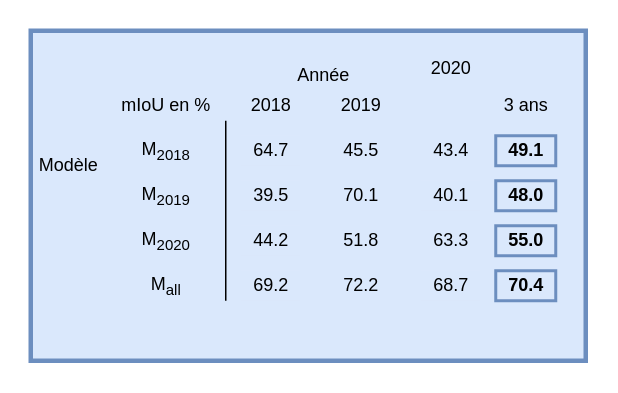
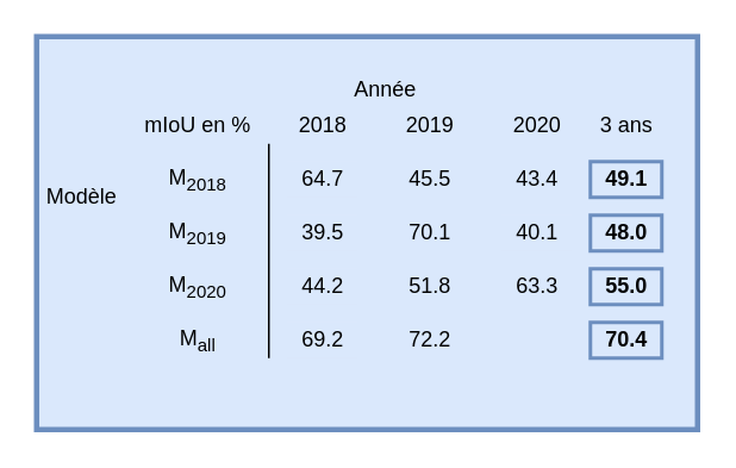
  <mxCell id="0" />
  <mxCell id="1" parent="0" />
  <mxCell id="2" value="" style="rounded=0;whiteSpace=wrap;html=1;labelBackgroundColor=none;strokeColor=#6c8ebf;strokeWidth=3;fillColor=#dae8fc;" parent="1" vertex="1"><mxGeometry x="20" y="20" width="370" height="220" as="geometry" /></mxCell>
  <mxCell id="3" value="Modèle" style="text;html=1;align=center;verticalAlign=middle;resizable=0;points=[];autosize=1;strokeColor=none;" parent="1" vertex="1"><mxGeometry x="20" y="100" width="50" height="20" as="geometry" /></mxCell>
  <mxCell id="4" value="2018" style="text;html=1;align=center;verticalAlign=middle;resizable=0;points=[];autosize=1;strokeColor=none;" parent="1" vertex="1"><mxGeometry x="160" y="60" width="40" height="20" as="geometry" /></mxCell>
  <mxCell id="5" value="&lt;div&gt;2019&lt;/div&gt;" style="text;html=1;align=center;verticalAlign=middle;resizable=0;points=[];autosize=1;strokeColor=none;" parent="1" vertex="1"><mxGeometry x="220" y="60" width="40" height="20" as="geometry" /></mxCell>
- <mxCell id="6" value="&lt;div&gt;2020&lt;/div&gt;" style="text;html=1;align=center;verticalAlign=middle;resizable=0;points=[];autosize=1;strokeColor=none;" parent="1" vertex="1"><mxGeometry x="280" y="35" width="40" height="20" as="geometry" /></mxCell>
+ <mxCell id="6" value="&lt;div&gt;2020&lt;/div&gt;" style="text;html=1;align=center;verticalAlign=middle;resizable=0;points=[];autosize=1;strokeColor=none;" parent="1" vertex="1"><mxGeometry x="280" y="60" width="40" height="20" as="geometry" /></mxCell>
  <mxCell id="7" value="3 ans" style="text;html=1;align=center;verticalAlign=middle;resizable=0;points=[];autosize=1;strokeColor=none;" parent="1" vertex="1"><mxGeometry x="330" y="60" width="40" height="20" as="geometry" /></mxCell>
  <mxCell id="8" value="&lt;div&gt;M&lt;sub&gt;2018&lt;/sub&gt;&lt;/div&gt;" style="text;html=1;align=center;verticalAlign=middle;resizable=0;points=[];autosize=1;strokeColor=none;" parent="1" vertex="1"><mxGeometry x="85" y="90" width="50" height="20" as="geometry" /></mxCell>
  <mxCell id="9" value="M&lt;sub&gt;all&lt;/sub&gt;" style="text;html=1;align=center;verticalAlign=middle;resizable=0;points=[];autosize=1;strokeColor=none;" parent="1" vertex="1"><mxGeometry x="90" y="180" width="40" height="20" as="geometry" /></mxCell>
  <mxCell id="10" value="64.7" style="text;html=1;align=center;verticalAlign=middle;resizable=0;points=[];autosize=1;strokeWidth=2;fillColor=#dae8fc;" parent="1" vertex="1"><mxGeometry x="160" y="90" width="40" height="20" as="geometry" /></mxCell>
  <mxCell id="11" value="45.5" style="text;html=1;align=center;verticalAlign=middle;resizable=0;points=[];autosize=1;strokeColor=none;" parent="1" vertex="1"><mxGeometry x="220" y="90" width="40" height="20" as="geometry" /></mxCell>
  <mxCell id="12" value="43.4" style="text;html=1;align=center;verticalAlign=middle;resizable=0;points=[];autosize=1;fontStyle=0;labelBorderColor=none;strokeWidth=2;" parent="1" vertex="1"><mxGeometry x="280" y="90" width="40" height="20" as="geometry" /></mxCell>
  <mxCell id="13" value="&lt;b&gt;49.1&lt;/b&gt;" style="text;html=1;align=center;verticalAlign=middle;resizable=0;points=[];autosize=1;strokeWidth=2;strokeColor=#6c8ebf;fillColor=#dae8fc;" parent="1" vertex="1"><mxGeometry x="330" y="90" width="40" height="20" as="geometry" /></mxCell>
  <mxCell id="14" value="39.5" style="text;html=1;align=center;verticalAlign=middle;resizable=0;points=[];autosize=1;fillColor=#dae8fc;strokeWidth=2;" parent="1" vertex="1"><mxGeometry x="160" y="120" width="40" height="20" as="geometry" /></mxCell>
  <mxCell id="15" value="70.1" style="text;html=1;align=center;verticalAlign=middle;resizable=0;points=[];autosize=1;strokeColor=none;" parent="1" vertex="1"><mxGeometry x="220" y="120" width="40" height="20" as="geometry" /></mxCell>
  <mxCell id="16" value="40.1" style="text;html=1;align=center;verticalAlign=middle;resizable=0;points=[];autosize=1;fontStyle=0;fillColor=#dae8fc;strokeWidth=2;" parent="1" vertex="1"><mxGeometry x="280" y="120" width="40" height="20" as="geometry" /></mxCell>
  <mxCell id="17" value="&lt;b&gt;48.0&lt;/b&gt;" style="text;html=1;align=center;verticalAlign=middle;resizable=0;points=[];autosize=1;fillColor=#dae8fc;strokeColor=#6c8ebf;strokeWidth=2;" parent="1" vertex="1"><mxGeometry x="330" y="120" width="40" height="20" as="geometry" /></mxCell>
  <mxCell id="18" value="Année" style="text;html=1;align=center;verticalAlign=middle;resizable=0;points=[];autosize=1;strokeColor=none;" parent="1" vertex="1"><mxGeometry x="190" y="40" width="50" height="20" as="geometry" /></mxCell>
  <mxCell id="19" value="mIoU en %" style="text;html=1;align=center;verticalAlign=middle;resizable=0;points=[];autosize=1;strokeColor=none;" parent="1" vertex="1"><mxGeometry x="75" y="60" width="70" height="20" as="geometry" /></mxCell>
  <mxCell id="20" value="" style="endArrow=none;html=1;fontColor=#FF3333;" parent="1" edge="1"><mxGeometry width="50" height="50" relative="1" as="geometry"><mxPoint x="150" y="200" as="sourcePoint" /><mxPoint x="150" y="80" as="targetPoint" /></mxGeometry></mxCell>
  <mxCell id="21" value="&lt;div&gt;M&lt;sub&gt;2019&lt;/sub&gt;&lt;/div&gt;" style="text;html=1;align=center;verticalAlign=middle;resizable=0;points=[];autosize=1;strokeColor=none;" vertex="1" parent="1"><mxGeometry x="85" y="120" width="50" height="20" as="geometry" /></mxCell>
  <mxCell id="22" value="&lt;div&gt;M&lt;sub&gt;2020&lt;/sub&gt;&lt;/div&gt;" style="text;html=1;align=center;verticalAlign=middle;resizable=0;points=[];autosize=1;strokeColor=none;" vertex="1" parent="1"><mxGeometry x="85" y="150" width="50" height="20" as="geometry" /></mxCell>
  <mxCell id="23" value="69.2" style="text;html=1;align=center;verticalAlign=middle;resizable=0;points=[];autosize=1;fillColor=#dae8fc;strokeWidth=2;" vertex="1" parent="1"><mxGeometry x="160" y="180" width="40" height="20" as="geometry" /></mxCell>
  <mxCell id="24" value="72.2" style="text;html=1;align=center;verticalAlign=middle;resizable=0;points=[];autosize=1;strokeColor=none;" vertex="1" parent="1"><mxGeometry x="220" y="180" width="40" height="20" as="geometry" /></mxCell>
- <mxCell id="25" value="68.7" style="text;html=1;align=center;verticalAlign=middle;resizable=0;points=[];autosize=1;fontStyle=0;fillColor=#dae8fc;strokeWidth=2;" vertex="1" parent="1"><mxGeometry x="280" y="180" width="40" height="20" as="geometry" /></mxCell>
  <mxCell id="26" value="&lt;b&gt;70.4&lt;/b&gt;" style="text;html=1;align=center;verticalAlign=middle;resizable=0;points=[];autosize=1;fillColor=#dae8fc;strokeColor=#6c8ebf;strokeWidth=2;" vertex="1" parent="1"><mxGeometry x="330" y="180" width="40" height="20" as="geometry" /></mxCell>
  <mxCell id="27" value="44.2" style="text;html=1;align=center;verticalAlign=middle;resizable=0;points=[];autosize=1;strokeWidth=2;fillColor=#dae8fc;" vertex="1" parent="1"><mxGeometry x="160" y="150" width="40" height="20" as="geometry" /></mxCell>
  <mxCell id="28" value="51.8" style="text;html=1;align=center;verticalAlign=middle;resizable=0;points=[];autosize=1;strokeColor=none;" vertex="1" parent="1"><mxGeometry x="220" y="150" width="40" height="20" as="geometry" /></mxCell>
  <mxCell id="29" value="63.3" style="text;html=1;align=center;verticalAlign=middle;resizable=0;points=[];autosize=1;fontStyle=0;labelBorderColor=none;strokeWidth=2;" vertex="1" parent="1"><mxGeometry x="280" y="150" width="40" height="20" as="geometry" /></mxCell>
  <mxCell id="30" value="&lt;b&gt;55.0&lt;/b&gt;" style="text;html=1;align=center;verticalAlign=middle;resizable=0;points=[];autosize=1;strokeWidth=2;strokeColor=#6c8ebf;fillColor=#dae8fc;" vertex="1" parent="1"><mxGeometry x="330" y="150" width="40" height="20" as="geometry" /></mxCell>
